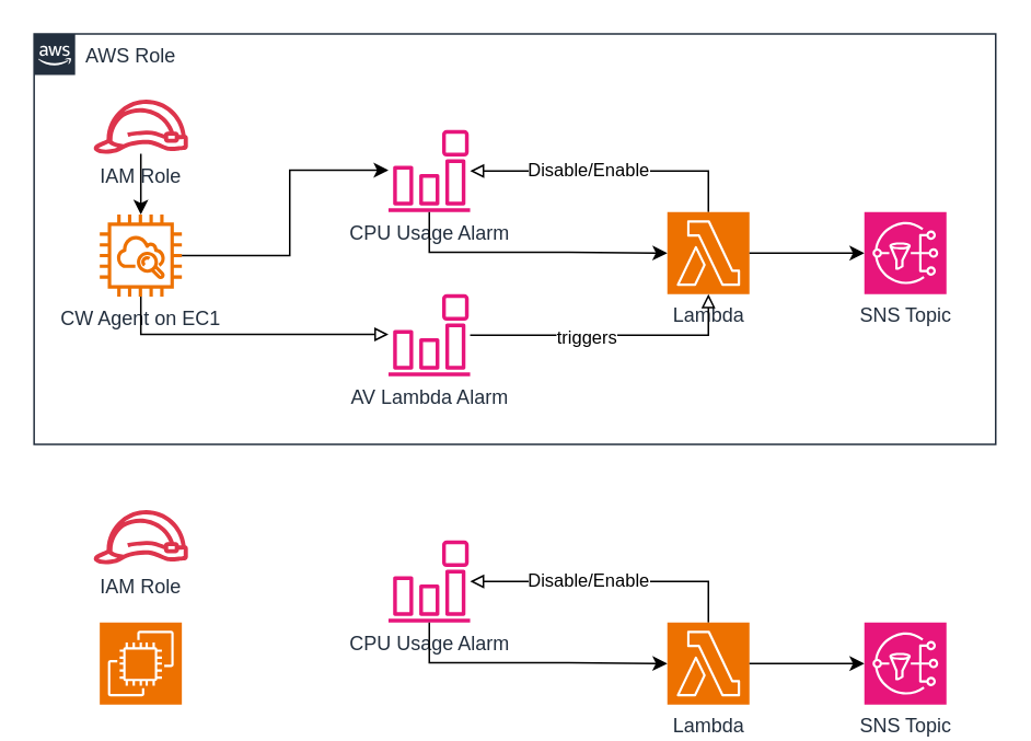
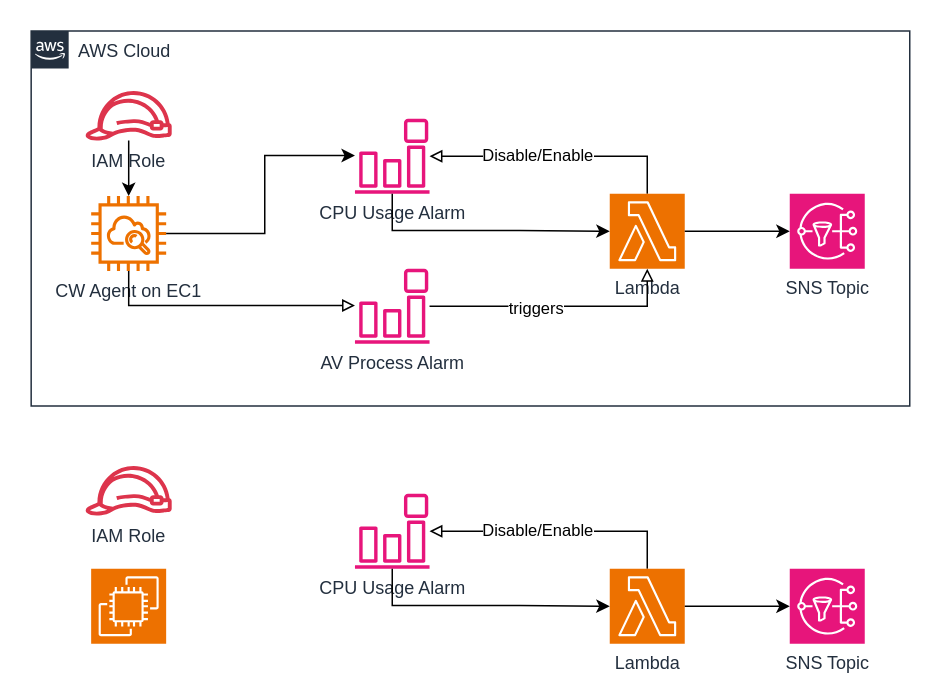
  <mxCell id="0" />
  <mxCell id="1" parent="0" />
  <mxCell id="2" style="edgeStyle=orthogonalEdgeStyle;rounded=0;orthogonalLoop=1;jettySize=auto;html=1;exitX=0.5;exitY=0;exitDx=0;exitDy=0;exitPerimeter=0;endArrow=block;endFill=0;" parent="1" source="4" target="6" edge="1"><mxGeometry relative="1" as="geometry" /></mxCell>
  <mxCell id="3" value="Disable/Enable" style="edgeLabel;html=1;align=center;verticalAlign=middle;resizable=0;points=[];" parent="2" vertex="1" connectable="0"><mxGeometry x="0.154" y="-1" relative="1" as="geometry"><mxPoint as="offset" /></mxGeometry></mxCell>
  <mxCell id="4" value="Lambda" style="sketch=0;points=[[0,0,0],[0.25,0,0],[0.5,0,0],[0.75,0,0],[1,0,0],[0,1,0],[0.25,1,0],[0.5,1,0],[0.75,1,0],[1,1,0],[0,0.25,0],[0,0.5,0],[0,0.75,0],[1,0.25,0],[1,0.5,0],[1,0.75,0]];outlineConnect=0;fontColor=#232F3E;fillColor=#ED7100;strokeColor=#ffffff;dashed=0;verticalLabelPosition=bottom;verticalAlign=top;align=center;html=1;fontSize=12;fontStyle=0;aspect=fixed;shape=mxgraph.aws4.resourceIcon;resIcon=mxgraph.aws4.lambda;container=0;" parent="1" vertex="1"><mxGeometry x="406" y="128.49" width="50" height="50" as="geometry" /></mxCell>
- <mxCell id="5" value="AV Lambda Alarm" style="sketch=0;outlineConnect=0;fontColor=#232F3E;gradientColor=none;fillColor=#E7157B;strokeColor=none;dashed=0;verticalLabelPosition=bottom;verticalAlign=top;align=center;html=1;fontSize=12;fontStyle=0;aspect=fixed;pointerEvents=1;shape=mxgraph.aws4.event_event_based;container=0;" parent="1" vertex="1"><mxGeometry x="236" y="178.49" width="50" height="50" as="geometry" /></mxCell>
+ <mxCell id="5" value="AV Process Alarm" style="sketch=0;outlineConnect=0;fontColor=#232F3E;gradientColor=none;fillColor=#E7157B;strokeColor=none;dashed=0;verticalLabelPosition=bottom;verticalAlign=top;align=center;html=1;fontSize=12;fontStyle=0;aspect=fixed;pointerEvents=1;shape=mxgraph.aws4.event_event_based;container=0;" parent="1" vertex="1"><mxGeometry x="236" y="178.49" width="50" height="50" as="geometry" /></mxCell>
  <mxCell id="6" value="CPU Usage Alarm" style="sketch=0;outlineConnect=0;fontColor=#232F3E;gradientColor=none;fillColor=#E7157B;strokeColor=none;dashed=0;verticalLabelPosition=bottom;verticalAlign=top;align=center;html=1;fontSize=12;fontStyle=0;aspect=fixed;pointerEvents=1;shape=mxgraph.aws4.event_event_based;container=0;" parent="1" vertex="1"><mxGeometry x="236" y="78.49" width="50" height="50" as="geometry" /></mxCell>
  <mxCell id="7" value="SNS Topic" style="sketch=0;points=[[0,0,0],[0.25,0,0],[0.5,0,0],[0.75,0,0],[1,0,0],[0,1,0],[0.25,1,0],[0.5,1,0],[0.75,1,0],[1,1,0],[0,0.25,0],[0,0.5,0],[0,0.75,0],[1,0.25,0],[1,0.5,0],[1,0.75,0]];outlineConnect=0;fontColor=#232F3E;fillColor=#E7157B;strokeColor=#ffffff;dashed=0;verticalLabelPosition=bottom;verticalAlign=top;align=center;html=1;fontSize=12;fontStyle=0;aspect=fixed;shape=mxgraph.aws4.resourceIcon;resIcon=mxgraph.aws4.sns;container=0;" parent="1" vertex="1"><mxGeometry x="526" y="128.49" width="50" height="50" as="geometry" /></mxCell>
  <mxCell id="8" value="" style="group" parent="1" vertex="1" connectable="0"><mxGeometry x="56" y="60" width="58.55" height="120" as="geometry" /></mxCell>
  <mxCell id="9" value="CW Agent on EC1" style="sketch=0;outlineConnect=0;fontColor=#232F3E;gradientColor=none;fillColor=#ED7100;strokeColor=none;dashed=0;verticalLabelPosition=bottom;verticalAlign=top;align=center;html=1;fontSize=12;fontStyle=0;aspect=fixed;pointerEvents=1;shape=mxgraph.aws4.instance_with_cloudwatch2;container=0;" parent="8" vertex="1"><mxGeometry x="4.28" y="70" width="50" height="50" as="geometry" /></mxCell>
  <mxCell id="10" style="edgeStyle=orthogonalEdgeStyle;rounded=0;orthogonalLoop=1;jettySize=auto;html=1;" parent="8" source="11" target="9" edge="1"><mxGeometry relative="1" as="geometry" /></mxCell>
  <mxCell id="11" value="IAM Role" style="sketch=0;outlineConnect=0;fontColor=#232F3E;gradientColor=none;fillColor=#DD344C;strokeColor=none;dashed=0;verticalLabelPosition=bottom;verticalAlign=top;align=center;html=1;fontSize=12;fontStyle=0;aspect=fixed;pointerEvents=1;shape=mxgraph.aws4.role;container=0;" parent="8" vertex="1"><mxGeometry width="58.55" height="33.03" as="geometry" /></mxCell>
  <mxCell id="12" style="edgeStyle=orthogonalEdgeStyle;rounded=0;orthogonalLoop=1;jettySize=auto;html=1;entryX=0;entryY=0.5;entryDx=0;entryDy=0;entryPerimeter=0;" parent="1" source="4" target="7" edge="1"><mxGeometry relative="1" as="geometry" /></mxCell>
  <mxCell id="13" style="edgeStyle=orthogonalEdgeStyle;rounded=0;orthogonalLoop=1;jettySize=auto;html=1;" parent="1" source="9" target="6" edge="1"><mxGeometry relative="1" as="geometry"><Array as="points"><mxPoint x="176" y="155" /><mxPoint x="176" y="103" /></Array></mxGeometry></mxCell>
  <mxCell id="14" style="edgeStyle=orthogonalEdgeStyle;rounded=0;orthogonalLoop=1;jettySize=auto;html=1;endArrow=block;endFill=0;" parent="1" source="9" target="5" edge="1"><mxGeometry relative="1" as="geometry"><Array as="points"><mxPoint x="85" y="203" /></Array></mxGeometry></mxCell>
  <mxCell id="15" style="edgeStyle=orthogonalEdgeStyle;rounded=0;orthogonalLoop=1;jettySize=auto;html=1;entryX=0.5;entryY=1;entryDx=0;entryDy=0;entryPerimeter=0;endArrow=block;endFill=0;" parent="1" source="5" target="4" edge="1"><mxGeometry relative="1" as="geometry" /></mxCell>
  <mxCell id="16" value="triggers" style="edgeLabel;html=1;align=center;verticalAlign=middle;resizable=0;points=[];" parent="15" vertex="1" connectable="0"><mxGeometry x="-0.17" y="-1" relative="1" as="geometry"><mxPoint as="offset" /></mxGeometry></mxCell>
  <mxCell id="17" style="edgeStyle=orthogonalEdgeStyle;rounded=0;orthogonalLoop=1;jettySize=auto;html=1;entryX=0;entryY=0.5;entryDx=0;entryDy=0;entryPerimeter=0;" parent="1" source="6" target="4" edge="1"><mxGeometry relative="1" as="geometry"><Array as="points"><mxPoint x="261" y="153" /><mxPoint x="346" y="153" /></Array></mxGeometry></mxCell>
- <mxCell id="18" value="AWS Role" style="points=[[0,0],[0.25,0],[0.5,0],[0.75,0],[1,0],[1,0.25],[1,0.5],[1,0.75],[1,1],[0.75,1],[0.5,1],[0.25,1],[0,1],[0,0.75],[0,0.5],[0,0.25]];outlineConnect=0;gradientColor=none;html=1;whiteSpace=wrap;fontSize=12;fontStyle=0;container=1;pointerEvents=0;collapsible=0;recursiveResize=0;shape=mxgraph.aws4.group;grIcon=mxgraph.aws4.group_aws_cloud_alt;strokeColor=#232F3E;fillColor=none;verticalAlign=top;align=left;spacingLeft=30;fontColor=#232F3E;dashed=0;" parent="1" vertex="1"><mxGeometry x="20.28" y="20" width="585.72" height="250" as="geometry" /></mxCell>
+ <mxCell id="18" value="AWS Cloud" style="points=[[0,0],[0.25,0],[0.5,0],[0.75,0],[1,0],[1,0.25],[1,0.5],[1,0.75],[1,1],[0.75,1],[0.5,1],[0.25,1],[0,1],[0,0.75],[0,0.5],[0,0.25]];outlineConnect=0;gradientColor=none;html=1;whiteSpace=wrap;fontSize=12;fontStyle=0;container=1;pointerEvents=0;collapsible=0;recursiveResize=0;shape=mxgraph.aws4.group;grIcon=mxgraph.aws4.group_aws_cloud_alt;strokeColor=#232F3E;fillColor=none;verticalAlign=top;align=left;spacingLeft=30;fontColor=#232F3E;dashed=0;" parent="1" vertex="1"><mxGeometry x="20.28" y="20" width="585.72" height="250" as="geometry" /></mxCell>
  <mxCell id="19" style="edgeStyle=orthogonalEdgeStyle;rounded=0;orthogonalLoop=1;jettySize=auto;html=1;exitX=0.5;exitY=0;exitDx=0;exitDy=0;exitPerimeter=0;endArrow=block;endFill=0;" parent="1" source="21" target="22" edge="1"><mxGeometry relative="1" as="geometry" /></mxCell>
  <mxCell id="20" value="Disable/Enable" style="edgeLabel;html=1;align=center;verticalAlign=middle;resizable=0;points=[];" parent="19" vertex="1" connectable="0"><mxGeometry x="0.154" y="-1" relative="1" as="geometry"><mxPoint as="offset" /></mxGeometry></mxCell>
  <mxCell id="21" value="Lambda" style="sketch=0;points=[[0,0,0],[0.25,0,0],[0.5,0,0],[0.75,0,0],[1,0,0],[0,1,0],[0.25,1,0],[0.5,1,0],[0.75,1,0],[1,1,0],[0,0.25,0],[0,0.5,0],[0,0.75,0],[1,0.25,0],[1,0.5,0],[1,0.75,0]];outlineConnect=0;fontColor=#232F3E;fillColor=#ED7100;strokeColor=#ffffff;dashed=0;verticalLabelPosition=bottom;verticalAlign=top;align=center;html=1;fontSize=12;fontStyle=0;aspect=fixed;shape=mxgraph.aws4.resourceIcon;resIcon=mxgraph.aws4.lambda;container=0;" parent="1" vertex="1"><mxGeometry x="406" y="378.49" width="50" height="50" as="geometry" /></mxCell>
  <mxCell id="22" value="CPU Usage Alarm" style="sketch=0;outlineConnect=0;fontColor=#232F3E;gradientColor=none;fillColor=#E7157B;strokeColor=none;dashed=0;verticalLabelPosition=bottom;verticalAlign=top;align=center;html=1;fontSize=12;fontStyle=0;aspect=fixed;pointerEvents=1;shape=mxgraph.aws4.event_event_based;container=0;" parent="1" vertex="1"><mxGeometry x="236" y="328.49" width="50" height="50" as="geometry" /></mxCell>
  <mxCell id="23" value="SNS Topic" style="sketch=0;points=[[0,0,0],[0.25,0,0],[0.5,0,0],[0.75,0,0],[1,0,0],[0,1,0],[0.25,1,0],[0.5,1,0],[0.75,1,0],[1,1,0],[0,0.25,0],[0,0.5,0],[0,0.75,0],[1,0.25,0],[1,0.5,0],[1,0.75,0]];outlineConnect=0;fontColor=#232F3E;fillColor=#E7157B;strokeColor=#ffffff;dashed=0;verticalLabelPosition=bottom;verticalAlign=top;align=center;html=1;fontSize=12;fontStyle=0;aspect=fixed;shape=mxgraph.aws4.resourceIcon;resIcon=mxgraph.aws4.sns;container=0;" parent="1" vertex="1"><mxGeometry x="526" y="378.49" width="50" height="50" as="geometry" /></mxCell>
  <mxCell id="24" style="edgeStyle=orthogonalEdgeStyle;rounded=0;orthogonalLoop=1;jettySize=auto;html=1;entryX=0;entryY=0.5;entryDx=0;entryDy=0;entryPerimeter=0;" parent="1" source="21" target="23" edge="1"><mxGeometry relative="1" as="geometry" /></mxCell>
  <mxCell id="25" style="edgeStyle=orthogonalEdgeStyle;rounded=0;orthogonalLoop=1;jettySize=auto;html=1;entryX=0;entryY=0.5;entryDx=0;entryDy=0;entryPerimeter=0;" parent="1" source="22" target="21" edge="1"><mxGeometry relative="1" as="geometry"><Array as="points"><mxPoint x="261" y="403" /><mxPoint x="346" y="403" /></Array></mxGeometry></mxCell>
  <mxCell id="26" value="" style="sketch=0;points=[[0,0,0],[0.25,0,0],[0.5,0,0],[0.75,0,0],[1,0,0],[0,1,0],[0.25,1,0],[0.5,1,0],[0.75,1,0],[1,1,0],[0,0.25,0],[0,0.5,0],[0,0.75,0],[1,0.25,0],[1,0.5,0],[1,0.75,0]];outlineConnect=0;fontColor=#232F3E;fillColor=#ED7100;strokeColor=#ffffff;dashed=0;verticalLabelPosition=bottom;verticalAlign=top;align=center;html=1;fontSize=12;fontStyle=0;aspect=fixed;shape=mxgraph.aws4.resourceIcon;resIcon=mxgraph.aws4.ec2;" parent="1" vertex="1"><mxGeometry x="60.27" y="378.49" width="50" height="50" as="geometry" /></mxCell>
  <mxCell id="27" value="IAM Role" style="sketch=0;outlineConnect=0;fontColor=#232F3E;gradientColor=none;fillColor=#DD344C;strokeColor=none;dashed=0;verticalLabelPosition=bottom;verticalAlign=top;align=center;html=1;fontSize=12;fontStyle=0;aspect=fixed;pointerEvents=1;shape=mxgraph.aws4.role;container=0;" parent="1" vertex="1"><mxGeometry x="56" y="310" width="58.55" height="33.03" as="geometry" /></mxCell>
